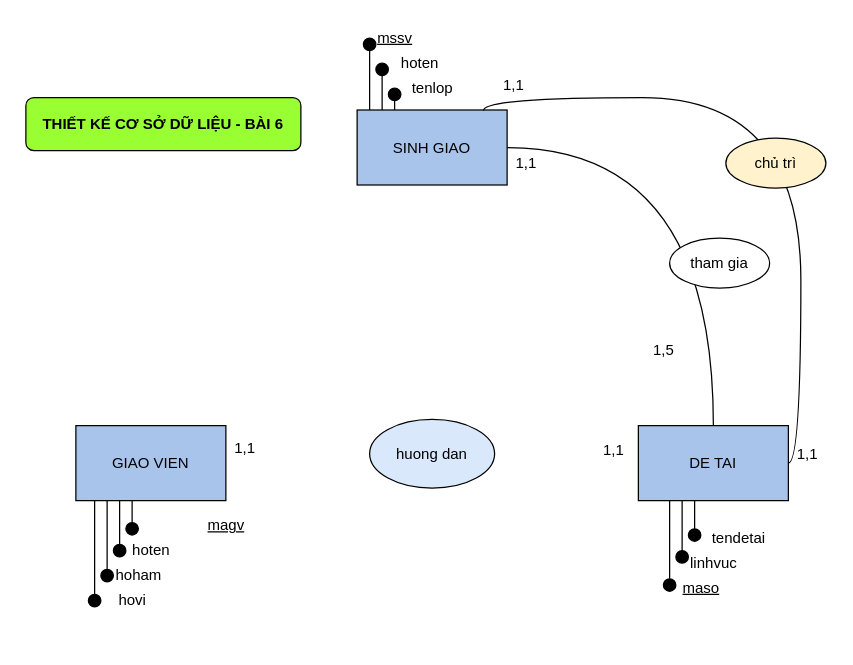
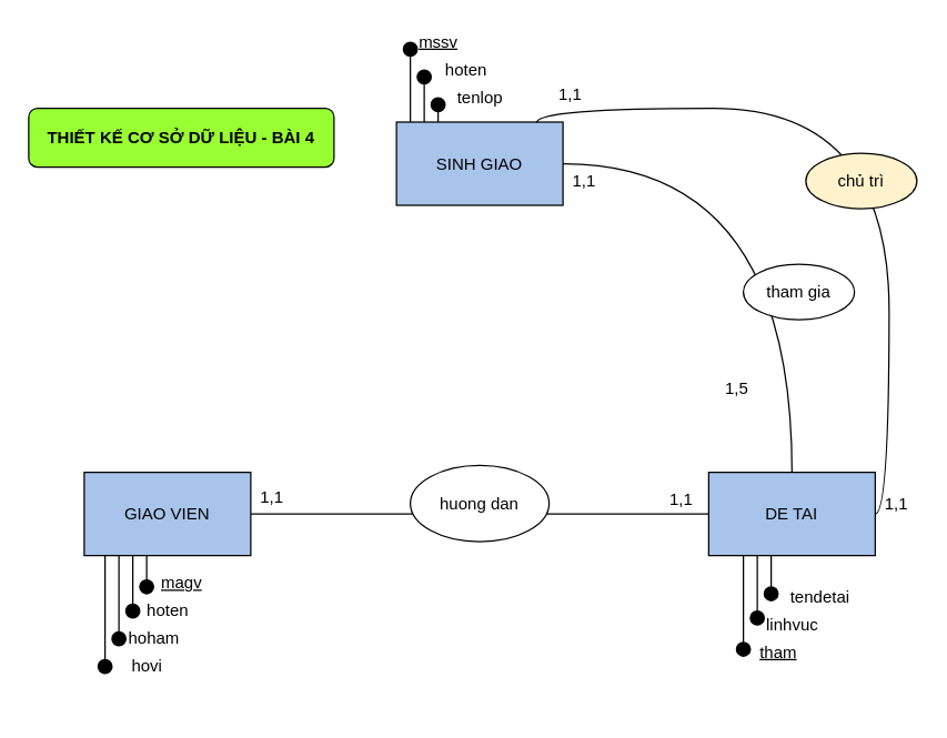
  <mxCell id="0" />
  <mxCell id="1" parent="0" />
  <mxCell id="2" value="1,1" style="text;html=1;align=center;verticalAlign=middle;resizable=0;points=[];autosize=1;" parent="1" vertex="1"><mxGeometry x="405" y="120" width="30" height="20" as="geometry" /></mxCell>
  <mxCell id="3" value="1,1" style="text;html=1;align=center;verticalAlign=middle;resizable=0;points=[];autosize=1;" parent="1" vertex="1"><mxGeometry x="180" y="347.5" width="30" height="20" as="geometry" /></mxCell>
- <mxCell id="4" value="&lt;b&gt;THIẾT KẾ CƠ SỞ DỮ LIỆU - BÀI 6&lt;br&gt;&lt;/b&gt;" style="rounded=1;whiteSpace=wrap;html=1;fillColor=#99FF33;" parent="1" vertex="1"><mxGeometry x="20" y="77.5" width="220" height="42.5" as="geometry" /></mxCell>
+ <mxCell id="4" value="&lt;b&gt;THIẾT KẾ CƠ SỞ DỮ LIỆU - BÀI 4&lt;br&gt;&lt;/b&gt;" style="rounded=1;whiteSpace=wrap;html=1;fillColor=#99FF33;" parent="1" vertex="1"><mxGeometry x="20" y="77.5" width="220" height="42.5" as="geometry" /></mxCell>
  <mxCell id="5" value="" style="endArrow=none;html=1;edgeStyle=orthogonalEdgeStyle;curved=1;entryX=1;entryY=0.5;entryDx=0;entryDy=0;exitX=0.5;exitY=0;exitDx=0;exitDy=0;" parent="1" source="16" target="24" edge="1"><mxGeometry width="50" height="50" relative="1" as="geometry"><mxPoint x="510" y="260" as="sourcePoint" /><mxPoint x="560" y="210" as="targetPoint" /></mxGeometry></mxCell>
+ <mxCell id="6" value="" style="endArrow=none;html=1;edgeStyle=orthogonalEdgeStyle;curved=1;entryX=1;entryY=0.5;entryDx=0;entryDy=0;exitX=0;exitY=0.5;exitDx=0;exitDy=0;" parent="1" source="16" target="11" edge="1"><mxGeometry width="50" height="50" relative="1" as="geometry"><mxPoint x="450" y="490" as="sourcePoint" /><mxPoint x="290" y="305" as="targetPoint" /></mxGeometry></mxCell>
  <mxCell id="7" value="" style="verticalLabelPosition=bottom;shadow=0;dashed=0;align=center;html=1;verticalAlign=top;shape=mxgraph.electrical.transmission.testPoint;rotation=-180;" parent="1" vertex="1"><mxGeometry x="70" y="345" width="10" height="140" as="geometry" /></mxCell>
  <mxCell id="8" value="" style="verticalLabelPosition=bottom;shadow=0;dashed=0;align=center;html=1;verticalAlign=top;shape=mxgraph.electrical.transmission.testPoint;rotation=-180;" parent="1" vertex="1"><mxGeometry x="80" y="355" width="10" height="110" as="geometry" /></mxCell>
  <mxCell id="9" value="" style="verticalLabelPosition=bottom;shadow=0;dashed=0;align=center;html=1;verticalAlign=top;shape=mxgraph.electrical.transmission.testPoint;rotation=-180;" parent="1" vertex="1"><mxGeometry x="90" y="360" width="10" height="85" as="geometry" /></mxCell>
  <mxCell id="10" value="" style="verticalLabelPosition=bottom;shadow=0;dashed=0;align=center;html=1;verticalAlign=top;shape=mxgraph.electrical.transmission.testPoint;rotation=-180;" parent="1" vertex="1"><mxGeometry x="100" y="367.5" width="10" height="60" as="geometry" /></mxCell>
  <mxCell id="11" value="GIAO VIEN" style="rounded=0;whiteSpace=wrap;html=1;fillColor=#A9C4EB;" parent="1" vertex="1"><mxGeometry x="60" y="340" width="120" height="60" as="geometry" /></mxCell>
  <mxCell id="12" value="" style="group" parent="1" vertex="1" connectable="0"><mxGeometry x="510" y="350" width="50" height="160" as="geometry" /></mxCell>
  <mxCell id="13" value="" style="verticalLabelPosition=bottom;shadow=0;dashed=0;align=center;html=1;verticalAlign=top;shape=mxgraph.electrical.transmission.testPoint;rotation=-180;" parent="12" vertex="1"><mxGeometry x="30" y="15" width="10" height="85" as="geometry" /></mxCell>
  <mxCell id="14" value="" style="verticalLabelPosition=bottom;shadow=0;dashed=0;align=center;html=1;verticalAlign=top;shape=mxgraph.electrical.transmission.testPoint;rotation=-180;" parent="12" vertex="1"><mxGeometry x="40" y="22.5" width="10" height="60" as="geometry" /></mxCell>
  <mxCell id="15" value="" style="verticalLabelPosition=bottom;shadow=0;dashed=0;align=center;html=1;verticalAlign=top;shape=mxgraph.electrical.transmission.testPoint;rotation=-180;" vertex="1" parent="12"><mxGeometry x="20" y="37.5" width="10" height="85" as="geometry" /></mxCell>
  <mxCell id="16" value="DE TAI" style="rounded=0;whiteSpace=wrap;html=1;fillColor=#A9C4EB;" parent="1" vertex="1"><mxGeometry x="510" y="340" width="120" height="60" as="geometry" /></mxCell>
  <mxCell id="17" value="" style="group" vertex="1" connectable="0" parent="1"><mxGeometry x="290" y="20" width="80" height="170" as="geometry" /></mxCell>
  <mxCell id="18" value="" style="verticalLabelPosition=bottom;shadow=0;dashed=0;align=center;html=1;verticalAlign=top;shape=mxgraph.electrical.transmission.testPoint;rotation=0;" parent="17" vertex="1"><mxGeometry y="10" width="10" height="100" as="geometry" /></mxCell>
  <mxCell id="19" value="&lt;u&gt;mssv&lt;/u&gt;" style="text;html=1;align=center;verticalAlign=middle;resizable=0;points=[];autosize=1;" parent="17" vertex="1"><mxGeometry x="5" width="40" height="20" as="geometry" /></mxCell>
  <mxCell id="20" value="" style="verticalLabelPosition=bottom;shadow=0;dashed=0;align=center;html=1;verticalAlign=top;shape=mxgraph.electrical.transmission.testPoint;rotation=0;" parent="17" vertex="1"><mxGeometry x="10" y="30" width="10" height="90" as="geometry" /></mxCell>
  <mxCell id="21" value="" style="verticalLabelPosition=bottom;shadow=0;dashed=0;align=center;html=1;verticalAlign=top;shape=mxgraph.electrical.transmission.testPoint;rotation=0;" parent="17" vertex="1"><mxGeometry x="20" y="50" width="10" height="70" as="geometry" /></mxCell>
  <mxCell id="22" value="hoten" style="text;html=1;align=center;verticalAlign=middle;resizable=0;points=[];autosize=1;" parent="17" vertex="1"><mxGeometry x="20" y="20" width="50" height="20" as="geometry" /></mxCell>
  <mxCell id="23" value="tenlop" style="text;html=1;align=center;verticalAlign=middle;resizable=0;points=[];autosize=1;" parent="17" vertex="1"><mxGeometry x="30" y="40" width="50" height="20" as="geometry" /></mxCell>
  <mxCell id="24" value="SINH GIAO" style="rounded=0;whiteSpace=wrap;html=1;fillColor=#A9C4EB;" parent="1" vertex="1"><mxGeometry x="285" y="87.5" width="120" height="60" as="geometry" /></mxCell>
  <mxCell id="25" value="tham gia" style="ellipse;whiteSpace=wrap;html=1;" parent="1" vertex="1"><mxGeometry x="535" y="190" width="80" height="40" as="geometry" /></mxCell>
  <mxCell id="26" value="1,5" style="text;html=1;align=center;verticalAlign=middle;resizable=0;points=[];autosize=1;" vertex="1" parent="1"><mxGeometry x="515" y="270" width="30" height="20" as="geometry" /></mxCell>
- <mxCell id="27" value="&lt;u&gt;magv&lt;/u&gt;" style="text;html=1;align=center;verticalAlign=middle;resizable=0;points=[];autosize=1;" vertex="1" parent="1"><mxGeometry x="160" y="410" width="40" height="20" as="geometry" /></mxCell>
+ <mxCell id="27" value="&lt;u&gt;magv&lt;/u&gt;" style="text;html=1;align=center;verticalAlign=middle;resizable=0;points=[];autosize=1;" vertex="1" parent="1"><mxGeometry x="110" y="410" width="40" height="20" as="geometry" /></mxCell>
  <mxCell id="28" value="hoten" style="text;html=1;align=center;verticalAlign=middle;resizable=0;points=[];autosize=1;" vertex="1" parent="1"><mxGeometry x="95" y="430" width="50" height="20" as="geometry" /></mxCell>
  <mxCell id="29" value="hoham" style="text;html=1;align=center;verticalAlign=middle;resizable=0;points=[];autosize=1;" vertex="1" parent="1"><mxGeometry x="85" y="450" width="50" height="20" as="geometry" /></mxCell>
  <mxCell id="30" value="hovi" style="text;html=1;align=center;verticalAlign=middle;resizable=0;points=[];autosize=1;" vertex="1" parent="1"><mxGeometry x="85" y="470" width="40" height="20" as="geometry" /></mxCell>
  <mxCell id="31" value="tendetai" style="text;html=1;align=center;verticalAlign=middle;resizable=0;points=[];autosize=1;" vertex="1" parent="1"><mxGeometry x="560" y="420" width="60" height="20" as="geometry" /></mxCell>
  <mxCell id="32" value="linhvuc" style="text;html=1;align=center;verticalAlign=middle;resizable=0;points=[];autosize=1;" vertex="1" parent="1"><mxGeometry x="545" y="440" width="50" height="20" as="geometry" /></mxCell>
- <mxCell id="33" value="huong dan" style="ellipse;whiteSpace=wrap;html=1;fillColor=#dae8fc;" parent="1" vertex="1"><mxGeometry x="295" y="335" width="100" height="55" as="geometry" /></mxCell>
+ <mxCell id="33" value="huong dan" style="ellipse;whiteSpace=wrap;html=1;" parent="1" vertex="1"><mxGeometry x="295" y="335" width="100" height="55" as="geometry" /></mxCell>
  <mxCell id="34" value="1,1" style="text;html=1;align=center;verticalAlign=middle;resizable=0;points=[];autosize=1;" vertex="1" parent="1"><mxGeometry x="475" y="350" width="30" height="20" as="geometry" /></mxCell>
- <mxCell id="35" value="&lt;u&gt;maso&lt;/u&gt;" style="text;html=1;align=center;verticalAlign=middle;resizable=0;points=[];autosize=1;" vertex="1" parent="1"><mxGeometry x="540" y="460" width="40" height="20" as="geometry" /></mxCell>
+ <mxCell id="35" value="&lt;u&gt;tham&lt;/u&gt;" style="text;html=1;align=center;verticalAlign=middle;resizable=0;points=[];autosize=1;" vertex="1" parent="1"><mxGeometry x="540" y="460" width="40" height="20" as="geometry" /></mxCell>
  <mxCell id="36" value="" style="endArrow=none;html=1;edgeStyle=orthogonalEdgeStyle;curved=1;entryX=0.842;entryY=0.008;entryDx=0;entryDy=0;exitX=1;exitY=0.5;exitDx=0;exitDy=0;entryPerimeter=0;" edge="1" parent="1" source="16" target="24"><mxGeometry width="50" height="50" relative="1" as="geometry"><mxPoint x="805" y="242.5" as="sourcePoint" /><mxPoint x="640" y="20" as="targetPoint" /></mxGeometry></mxCell>
  <mxCell id="37" value="chủ trì" style="ellipse;whiteSpace=wrap;html=1;fillColor=#fff2cc;" vertex="1" parent="1"><mxGeometry x="580" y="110" width="80" height="40" as="geometry" /></mxCell>
  <mxCell id="38" value="1,1" style="text;html=1;align=center;verticalAlign=middle;resizable=0;points=[];autosize=1;" vertex="1" parent="1"><mxGeometry x="630" y="352.5" width="30" height="20" as="geometry" /></mxCell>
  <mxCell id="39" value="1,1" style="text;html=1;align=center;verticalAlign=middle;resizable=0;points=[];autosize=1;" vertex="1" parent="1"><mxGeometry x="395" y="57.5" width="30" height="20" as="geometry" /></mxCell>
